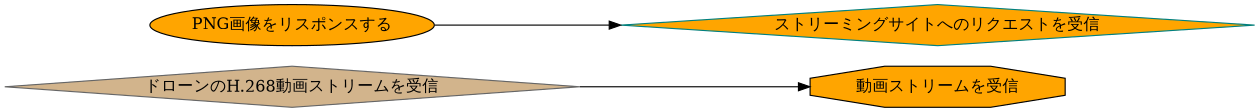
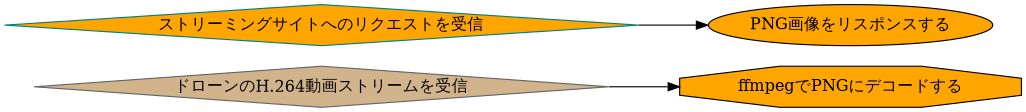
  digraph {
    rankdir=LR
    node [color=black fillcolor=orange shape=diamond style=filled]
-   "ドローンのH.264動画ストリームを受信" [color=gray40 fillcolor=tan label="ドローンのH.268動画ストリームを受信"]
-   "ffmpegでPNGにデコードする" [shape=octagon label="動画ストリームを受信"]
+   "ドローンのH.264動画ストリームを受信" [color=gray40 fillcolor=tan]
+   "ffmpegでPNGにデコードする" [shape=octagon]
    "ストリーミングサイトへのリクエストを受信" [color=teal]
    "PNG画像をリスポンスする" [shape=ellipse]
    "ドローンのH.264動画ストリームを受信" -> "ffmpegでPNGにデコードする"
-   "PNG画像をリスポンスする" -> "ストリーミングサイトへのリクエストを受信"
+   "ストリーミングサイトへのリクエストを受信" -> "PNG画像をリスポンスする"
  }
